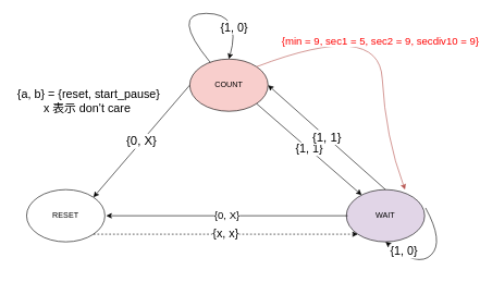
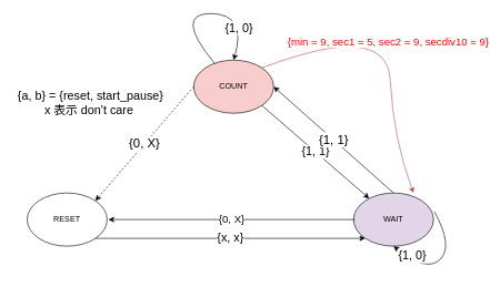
  <mxCell id="0" />
  <mxCell id="1" parent="0" />
  <mxCell id="2" value="COUNT" style="ellipse;whiteSpace=wrap;html=1;fillColor=#f8cecc;" vertex="1" parent="1"><mxGeometry x="290" y="90" width="120" height="80" as="geometry" /></mxCell>
  <mxCell id="3" value="RESET" style="ellipse;whiteSpace=wrap;html=1;" vertex="1" parent="1"><mxGeometry x="40" y="290" width="120" height="80" as="geometry" /></mxCell>
  <mxCell id="4" value="WAIT" style="ellipse;whiteSpace=wrap;html=1;fillColor=#e1d5e7;" vertex="1" parent="1"><mxGeometry x="530" y="290" width="120" height="80" as="geometry" /></mxCell>
  <mxCell id="5" value="&lt;font style=&quot;font-size: 18px&quot;&gt;{1, 1}&lt;/font&gt;" style="endArrow=classic;html=1;exitX=1;exitY=1;exitDx=0;exitDy=0;" edge="1" parent="1" source="2" target="4"><mxGeometry width="50" height="50" relative="1" as="geometry"><mxPoint x="330" y="240" as="sourcePoint" /><mxPoint x="380" y="190" as="targetPoint" /></mxGeometry></mxCell>
  <mxCell id="6" value="&lt;font style=&quot;font-size: 19px&quot;&gt;{1, 1}&lt;/font&gt;" style="endArrow=classic;html=1;exitX=0.5;exitY=0;exitDx=0;exitDy=0;entryX=1;entryY=0.5;entryDx=0;entryDy=0;" edge="1" parent="1" source="4" target="2"><mxGeometry width="50" height="50" relative="1" as="geometry"><mxPoint x="330" y="240" as="sourcePoint" /><mxPoint x="380" y="190" as="targetPoint" /></mxGeometry></mxCell>
  <mxCell id="7" value="&lt;font style=&quot;font-size: 18px&quot;&gt;{a, b} = {reset, start_pause}&lt;br&gt;x 表示 don't care&amp;nbsp;&lt;/font&gt;" style="text;html=1;align=center;verticalAlign=middle;resizable=0;points=[];autosize=1;" vertex="1" parent="1"><mxGeometry x="20" y="135" width="230" height="40" as="geometry" /></mxCell>
  <mxCell id="8" value="&lt;font style=&quot;font-size: 16px&quot;&gt;{0, X}&lt;/font&gt;" style="endArrow=classic;html=1;exitX=0;exitY=0.5;exitDx=0;exitDy=0;" edge="1" parent="1"><mxGeometry width="50" height="50" relative="1" as="geometry"><mxPoint x="532" y="330" as="sourcePoint" /><mxPoint x="162" y="330" as="targetPoint" /></mxGeometry></mxCell>
- <mxCell id="9" value="&lt;font style=&quot;font-size: 19px&quot;&gt;{0, X}&lt;/font&gt;" style="endArrow=classic;html=1;exitX=0;exitY=0.5;exitDx=0;exitDy=0;entryX=1;entryY=0;entryDx=0;entryDy=0;" edge="1" parent="1" source="2" target="3"><mxGeometry width="50" height="50" relative="1" as="geometry"><mxPoint x="540" y="340" as="sourcePoint" /><mxPoint x="170" y="340" as="targetPoint" /></mxGeometry></mxCell>
- <mxCell id="10" value="&lt;font style=&quot;font-size: 18px&quot;&gt;{x, x}&lt;/font&gt;" style="endArrow=classic;html=1;exitX=1;exitY=1;exitDx=0;exitDy=0;entryX=0;entryY=1;entryDx=0;entryDy=0;dashed=1;" edge="1" parent="1" source="3" target="4"><mxGeometry width="50" height="50" relative="1" as="geometry"><mxPoint x="330" y="220" as="sourcePoint" /><mxPoint x="380" y="170" as="targetPoint" /></mxGeometry></mxCell>
+ <mxCell id="9" value="&lt;font style=&quot;font-size: 19px&quot;&gt;{0, X}&lt;/font&gt;" style="endArrow=classic;html=1;exitX=0;exitY=0.5;exitDx=0;exitDy=0;entryX=1;entryY=0;entryDx=0;entryDy=0;dashed=1;" edge="1" parent="1" source="2" target="3"><mxGeometry width="50" height="50" relative="1" as="geometry"><mxPoint x="540" y="340" as="sourcePoint" /><mxPoint x="170" y="340" as="targetPoint" /></mxGeometry></mxCell>
+ <mxCell id="10" value="&lt;font style=&quot;font-size: 18px&quot;&gt;{x, x}&lt;/font&gt;" style="endArrow=classic;html=1;exitX=1;exitY=1;exitDx=0;exitDy=0;entryX=0;entryY=1;entryDx=0;entryDy=0;" edge="1" parent="1" source="3" target="4"><mxGeometry width="50" height="50" relative="1" as="geometry"><mxPoint x="330" y="220" as="sourcePoint" /><mxPoint x="380" y="170" as="targetPoint" /></mxGeometry></mxCell>
  <mxCell id="11" value="&lt;font style=&quot;font-size: 16px&quot; color=&quot;#ff0000&quot;&gt;{min = 9, sec1 = 5, sec2 = 9, secdiv10 = 9}&lt;/font&gt;" style="curved=1;endArrow=classic;html=1;exitX=1;exitY=0;exitDx=0;exitDy=0;entryX=0.75;entryY=0;entryDx=0;entryDy=0;entryPerimeter=0;fillColor=#f8cecc;strokeColor=#b85450;" edge="1" parent="1" source="2" target="4"><mxGeometry width="50" height="50" relative="1" as="geometry"><mxPoint x="330" y="250" as="sourcePoint" /><mxPoint x="380" y="200" as="targetPoint" /><Array as="points"><mxPoint x="580" y="30" /><mxPoint x="590" y="210" /></Array></mxGeometry></mxCell>
  <mxCell id="12" value="" style="curved=1;endArrow=classic;html=1;entryX=0.5;entryY=0;entryDx=0;entryDy=0;" edge="1" parent="1" source="2" target="2"><mxGeometry width="50" height="50" relative="1" as="geometry"><mxPoint x="330" y="250" as="sourcePoint" /><mxPoint x="380" y="200" as="targetPoint" /><Array as="points"><mxPoint x="260" y="20" /><mxPoint x="370" y="20" /></Array></mxGeometry></mxCell>
  <mxCell id="13" value="&lt;font style=&quot;font-size: 18px&quot;&gt;{1, 0}&lt;/font&gt;" style="edgeLabel;html=1;align=center;verticalAlign=middle;resizable=0;points=[];" vertex="1" connectable="0" parent="12"><mxGeometry x="0.652" y="-6" relative="1" as="geometry"><mxPoint as="offset" /></mxGeometry></mxCell>
  <mxCell id="14" value="" style="curved=1;endArrow=classic;html=1;entryX=0.5;entryY=1;entryDx=0;entryDy=0;exitX=1.011;exitY=0.35;exitDx=0;exitDy=0;exitPerimeter=0;" edge="1" parent="1" source="4" target="4"><mxGeometry width="50" height="50" relative="1" as="geometry"><mxPoint x="631.269" y="394.884" as="sourcePoint" /><mxPoint x="660" y="390" as="targetPoint" /><Array as="points"><mxPoint x="680" y="370" /><mxPoint x="640" y="410" /></Array></mxGeometry></mxCell>
  <mxCell id="15" value="&lt;font style=&quot;font-size: 18px&quot;&gt;{1, 0}&lt;/font&gt;" style="edgeLabel;html=1;align=center;verticalAlign=middle;resizable=0;points=[];" vertex="1" connectable="0" parent="14"><mxGeometry x="0.652" y="-6" relative="1" as="geometry"><mxPoint as="offset" /></mxGeometry></mxCell>
